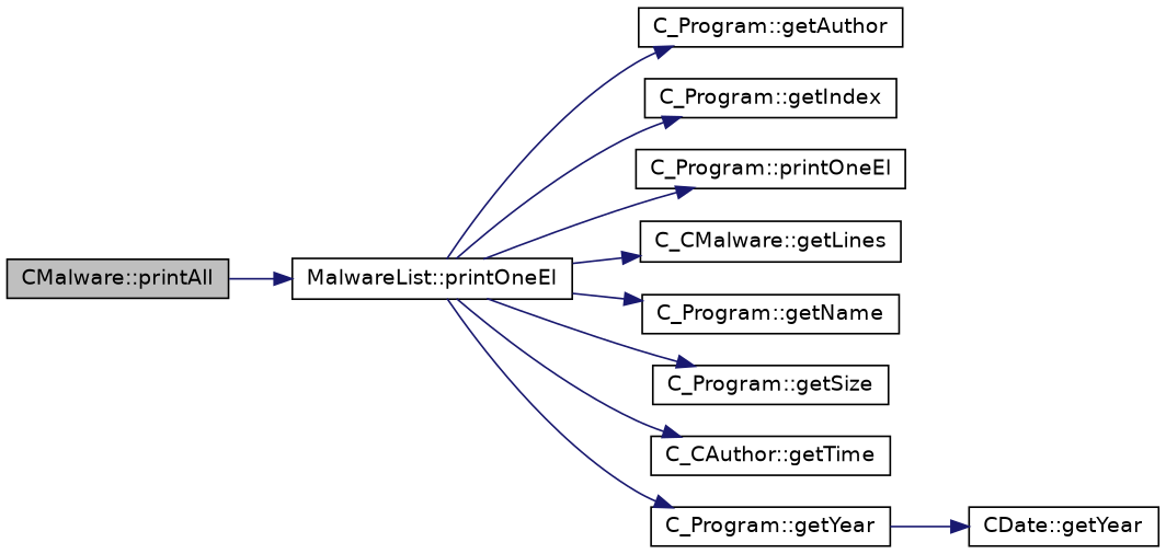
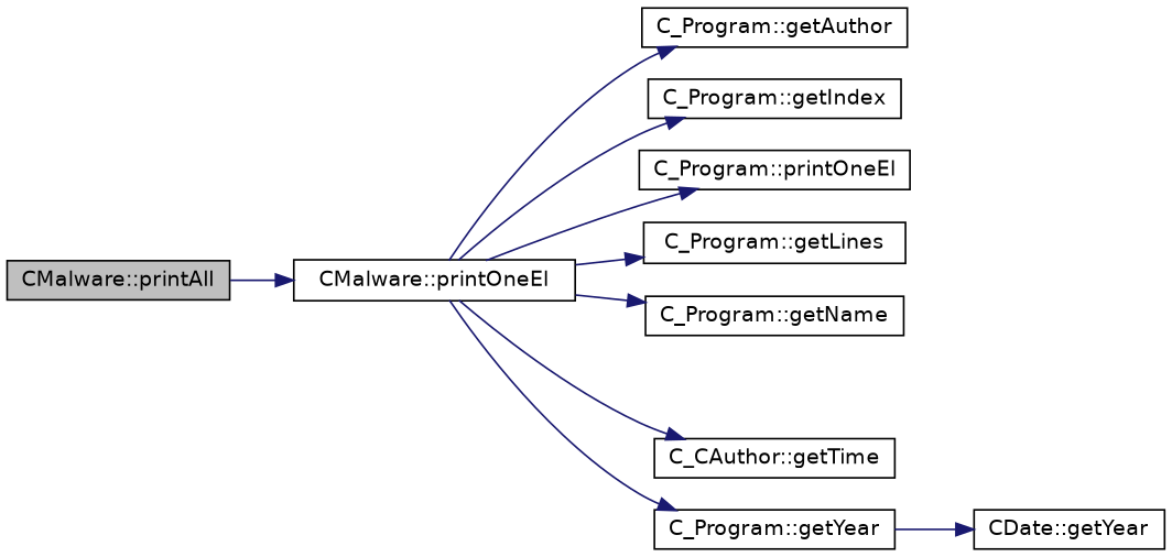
  digraph {
    rankdir=LR
    node [color=black fillcolor=white fontname=Helvetica fontsize=12 shape=record style=filled]
    edge [color=midnightblue fontname=Helvetica fontsize=12 labelfontname=Helvetica labelfontsize=12 style=solid]
    n1 [fillcolor=grey75 fontcolor=black height=0.2 label="CMalware::printAll" width=0.4]
-   n2 [height=0.2 label="MalwareList::printOneEl" width=0.4]
+   n2 [height=0.2 label="CMalware::printOneEl" width=0.4]
    n3 [height=0.2 label="C_Program::getAuthor" width=0.4]
    n4 [height=0.2 label="C_Program::getIndex" width=0.4]
    n5 [height=0.2 label="C_Program::printOneEl" width=0.4]
-   n6 [height=0.2 label="C_CMalware::getLines" width=0.4]
+   n6 [height=0.2 label="C_Program::getLines" width=0.4]
    n7 [height=0.2 label="C_Program::getName" width=0.4]
-   n8 [height=0.2 label="C_Program::getSize" width=0.4]
    n9 [height=0.2 label="C_CAuthor::getTime" width=0.4]
    n10 [height=0.2 label="C_Program::getYear" width=0.4]
    n11 [height=0.2 label="CDate::getYear" width=0.4]
    n1 -> n2
    n2 -> n3
    n2 -> n4
    n2 -> n5
    n2 -> n6
    n2 -> n7
-   n2 -> n8
    n2 -> n9
    n2 -> n10
    n10 -> n11
  }
